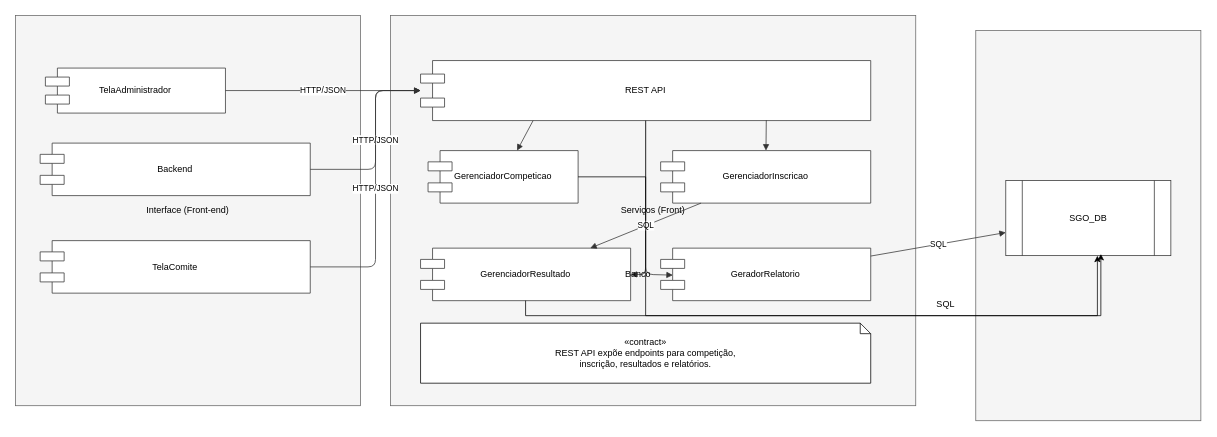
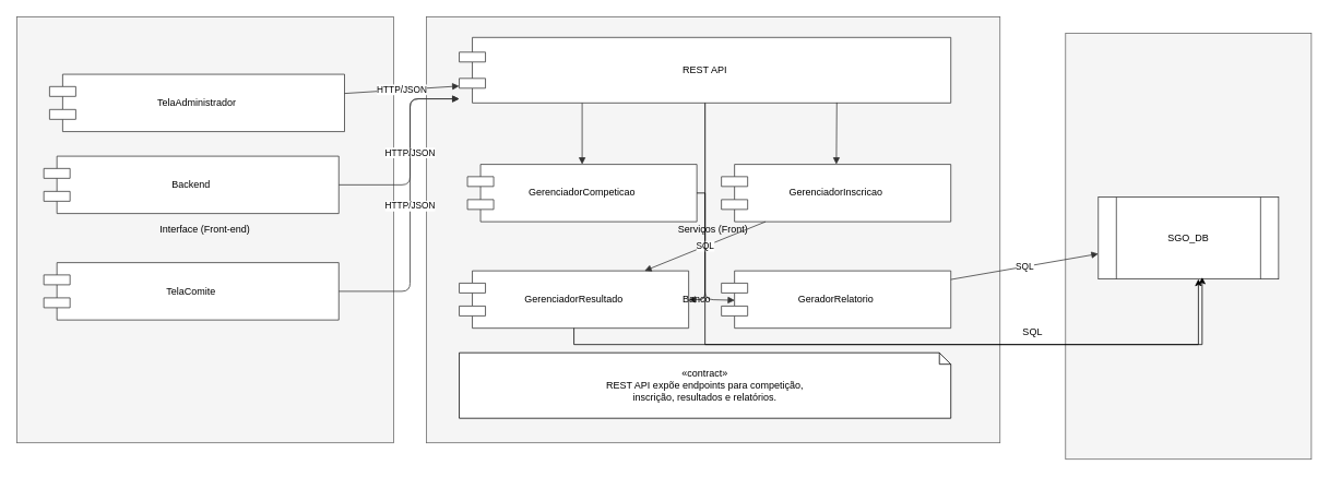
  <mxCell id="0" />
  <mxCell id="1" parent="0" />
  <mxCell id="2" value="Interface (Front-end)" style="shape=rectangle;rounded=0;whiteSpace=wrap;html=1;strokeColor=#666666;fillColor=#F5F5F5;" vertex="1" parent="1"><mxGeometry x="20" y="20" width="460" height="520" as="geometry" /></mxCell>
- <mxCell id="3" value="TelaAdministrador" style="shape=component;html=1;whiteSpace=wrap;strokeColor=#333333;" vertex="1" parent="2"><mxGeometry x="40" y="70" width="240" height="60" as="geometry" /></mxCell>
+ <mxCell id="3" value="TelaAdministrador" style="shape=component;html=1;whiteSpace=wrap;strokeColor=#333333;" vertex="1" parent="2"><mxGeometry x="40" y="70" width="360" height="70" as="geometry" /></mxCell>
  <mxCell id="4" value="Backend" style="shape=component;html=1;whiteSpace=wrap;strokeColor=#333333;" vertex="1" parent="2"><mxGeometry x="33" y="170" width="360" height="70" as="geometry" /></mxCell>
  <mxCell id="5" value="TelaComite" style="shape=component;html=1;whiteSpace=wrap;strokeColor=#333333;" vertex="1" parent="2"><mxGeometry x="33" y="300" width="360" height="70" as="geometry" /></mxCell>
  <mxCell id="6" value="Serviços (Front)" style="shape=rectangle;rounded=0;whiteSpace=wrap;html=1;strokeColor=#666666;fillColor=#F5F5F5;" vertex="1" parent="1"><mxGeometry x="520" y="20" width="700" height="520" as="geometry" /></mxCell>
- <mxCell id="7" value="REST API" style="shape=component;html=1;whiteSpace=wrap;strokeColor=#333333;" vertex="1" parent="6"><mxGeometry x="40" y="60" width="600" height="80" as="geometry" /></mxCell>
- <mxCell id="8" value="GerenciadorCompeticao" style="shape=component;html=1;whiteSpace=wrap;strokeColor=#333333;" vertex="1" parent="6"><mxGeometry x="50" y="180" width="200" height="70" as="geometry" /></mxCell>
+ <mxCell id="7" value="REST API" style="shape=component;html=1;whiteSpace=wrap;strokeColor=#333333;" vertex="1" parent="6"><mxGeometry x="40" y="25" width="600" height="80" as="geometry" /></mxCell>
+ <mxCell id="8" value="GerenciadorCompeticao" style="shape=component;html=1;whiteSpace=wrap;strokeColor=#333333;" vertex="1" parent="6"><mxGeometry x="50" y="180" width="280" height="70" as="geometry" /></mxCell>
  <mxCell id="9" value="GerenciadorInscricao" style="shape=component;html=1;whiteSpace=wrap;strokeColor=#333333;" vertex="1" parent="6"><mxGeometry x="360" y="180" width="280" height="70" as="geometry" /></mxCell>
  <mxCell id="10" value="GerenciadorResultado" style="shape=component;html=1;whiteSpace=wrap;strokeColor=#333333;" vertex="1" parent="6"><mxGeometry x="40" y="310" width="280" height="70" as="geometry" /></mxCell>
  <mxCell id="11" value="GeradorRelatorio" style="shape=component;html=1;whiteSpace=wrap;strokeColor=#333333;" vertex="1" parent="6"><mxGeometry x="360" y="310" width="280" height="70" as="geometry" /></mxCell>
  <mxCell id="12" value="«contract»&#10;REST API expõe endpoints para competição,&#10;inscrição, resultados e relatórios." style="shape=note;whiteSpace=wrap;html=1;size=14;" vertex="1" parent="6"><mxGeometry x="40" y="410" width="600" height="80" as="geometry" /></mxCell>
  <mxCell id="13" value="Banco de Dados" style="shape=rectangle;rounded=0;whiteSpace=wrap;html=1;strokeColor=#666666;fillColor=#F5F5F5;" vertex="1" parent="1"><mxGeometry x="1300" y="40" width="300" height="520" as="geometry" /></mxCell>
  <mxCell id="14" value="SGO_DB" style="shape=process;html=1;whiteSpace=wrap;strokeColor=#333333;" vertex="1" parent="13"><mxGeometry x="40" y="200" width="220" height="100" as="geometry" /></mxCell>
  <mxCell id="15" value="HTTP/JSON" style="endArrow=block;html=1;strokeColor=#333333;" edge="1" parent="1" source="3" target="7"><mxGeometry relative="1" as="geometry" /></mxCell>
  <mxCell id="16" value="HTTP/JSON" style="endArrow=block;html=1;strokeColor=#333333;exitX=1;exitY=0.5;exitDx=0;exitDy=0;edgeStyle=orthogonalEdgeStyle;" edge="1" parent="1" source="4" target="7"><mxGeometry relative="1" as="geometry"><Array as="points"><mxPoint x="500" y="225" /><mxPoint x="500" y="120" /></Array></mxGeometry></mxCell>
  <mxCell id="17" value="HTTP/JSON" style="endArrow=block;html=1;strokeColor=#333333;edgeStyle=orthogonalEdgeStyle;" edge="1" parent="1" source="5" target="7"><mxGeometry relative="1" as="geometry"><Array as="points"><mxPoint x="500" y="355" /><mxPoint x="500" y="120" /></Array></mxGeometry></mxCell>
  <mxCell id="18" value="" style="endArrow=block;html=1;strokeColor=#333333;exitX=0.25;exitY=1;exitDx=0;exitDy=0;" edge="1" parent="1" source="7" target="8"><mxGeometry relative="1" as="geometry" /></mxCell>
  <mxCell id="19" value="" style="endArrow=block;html=1;strokeColor=#333333;exitX=0.768;exitY=0.994;exitDx=0;exitDy=0;exitPerimeter=0;" edge="1" parent="1" source="7" target="9"><mxGeometry relative="1" as="geometry" /></mxCell>
  <mxCell id="20" value="" style="endArrow=block;html=1;strokeColor=#333333;edgeStyle=orthogonalEdgeStyle;" edge="1" parent="1" source="7" target="10"><mxGeometry relative="1" as="geometry"><Array as="points"><mxPoint x="860" y="365" /></Array></mxGeometry></mxCell>
  <mxCell id="21" value="" style="endArrow=block;html=1;strokeColor=#333333;edgeStyle=orthogonalEdgeStyle;entryX=0.058;entryY=0.514;entryDx=0;entryDy=0;entryPerimeter=0;" edge="1" parent="1" source="7" target="11"><mxGeometry relative="1" as="geometry"><Array as="points"><mxPoint x="860" y="365" /><mxPoint x="896" y="365" /></Array></mxGeometry></mxCell>
  <mxCell id="22" value="SQL" style="endArrow=block;html=1;strokeColor=#333333;" edge="1" parent="1" source="9" target="10"><mxGeometry relative="1" as="geometry" /></mxCell>
  <mxCell id="23" value="SQL" style="endArrow=block;html=1;strokeColor=#333333;" edge="1" parent="1" source="11" target="14"><mxGeometry relative="1" as="geometry" /></mxCell>
  <mxCell id="24" style="edgeStyle=orthogonalEdgeStyle;rounded=0;orthogonalLoop=1;jettySize=auto;html=1;entryX=0.555;entryY=1.001;entryDx=0;entryDy=0;entryPerimeter=0;exitX=0.5;exitY=1;exitDx=0;exitDy=0;" edge="1" parent="1" source="10" target="14"><mxGeometry relative="1" as="geometry" /></mxCell>
  <mxCell id="25" style="edgeStyle=orthogonalEdgeStyle;rounded=0;orthogonalLoop=1;jettySize=auto;html=1;exitX=1;exitY=0.5;exitDx=0;exitDy=0;entryX=0.576;entryY=0.978;entryDx=0;entryDy=0;entryPerimeter=0;" edge="1" parent="1" source="8" target="14"><mxGeometry relative="1" as="geometry"><Array as="points"><mxPoint x="860" y="235" /><mxPoint x="860" y="420" /><mxPoint x="1467" y="420" /></Array></mxGeometry></mxCell>
  <mxCell id="26" value="Banco" style="text;html=1;whiteSpace=wrap;strokeColor=none;fillColor=none;align=center;verticalAlign=middle;rounded=0;" vertex="1" parent="1"><mxGeometry x="820" y="350" width="60" height="30" as="geometry" /></mxCell>
  <mxCell id="27" value="SQL" style="text;html=1;whiteSpace=wrap;strokeColor=none;fillColor=none;align=center;verticalAlign=middle;rounded=0;" vertex="1" parent="1"><mxGeometry x="1230" y="390" width="60" height="30" as="geometry" /></mxCell>
